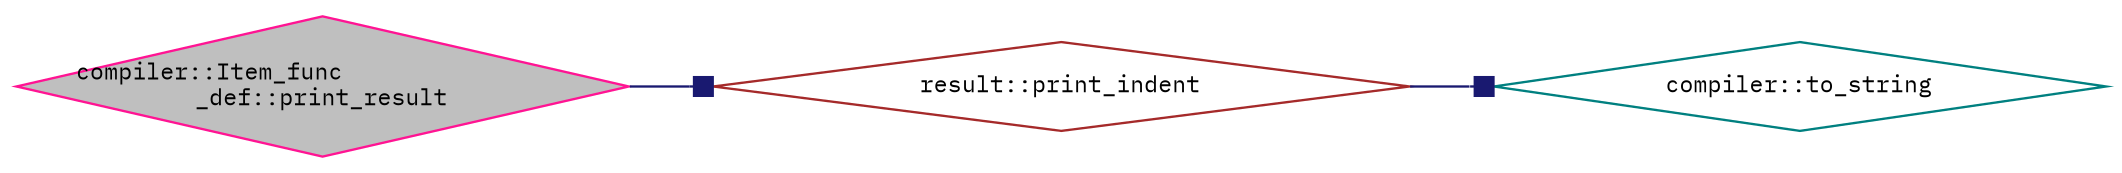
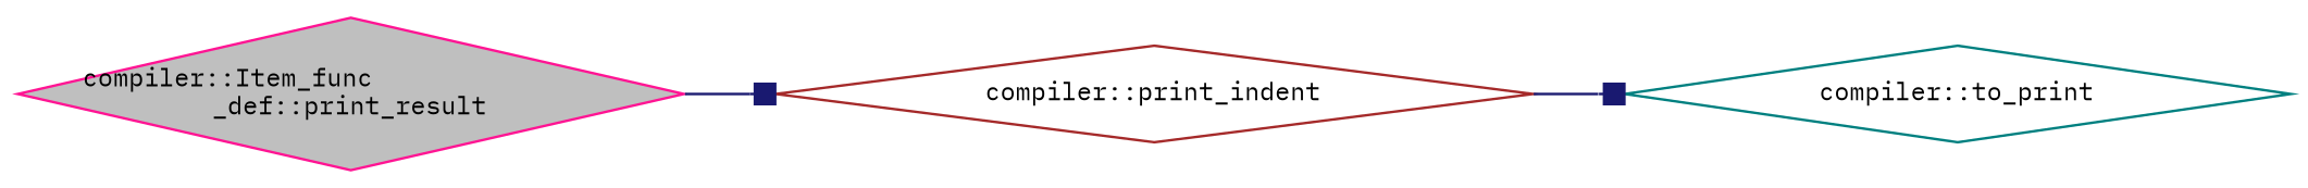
  digraph {
    fontname="IBM Plex Mono"
    rankdir=LR
    node [fillcolor=white fontname="IBM Plex Mono" fontsize=10 shape=diamond style=filled]
    edge [arrowhead=box color=midnightblue fontname="IBM Plex Mono" fontsize=10 labelfontname=Helvetica labelfontsize=10 style=solid]
    n1 [color=deeppink fillcolor=grey75 fontcolor=black height=0.2 label="compiler::Item_func\l_def::print_result" width=0.4]
-   n2 [color=brown height=0.2 label="result::print_indent" width=0.4]
-   n3 [color=teal height=0.2 label="compiler::to_string" width=0.4]
+   n2 [color=brown height=0.2 label="compiler::print_indent" width=0.4]
+   n3 [color=teal height=0.2 label="compiler::to_print" width=0.4]
    n1 -> n2
    n2 -> n3
  }
